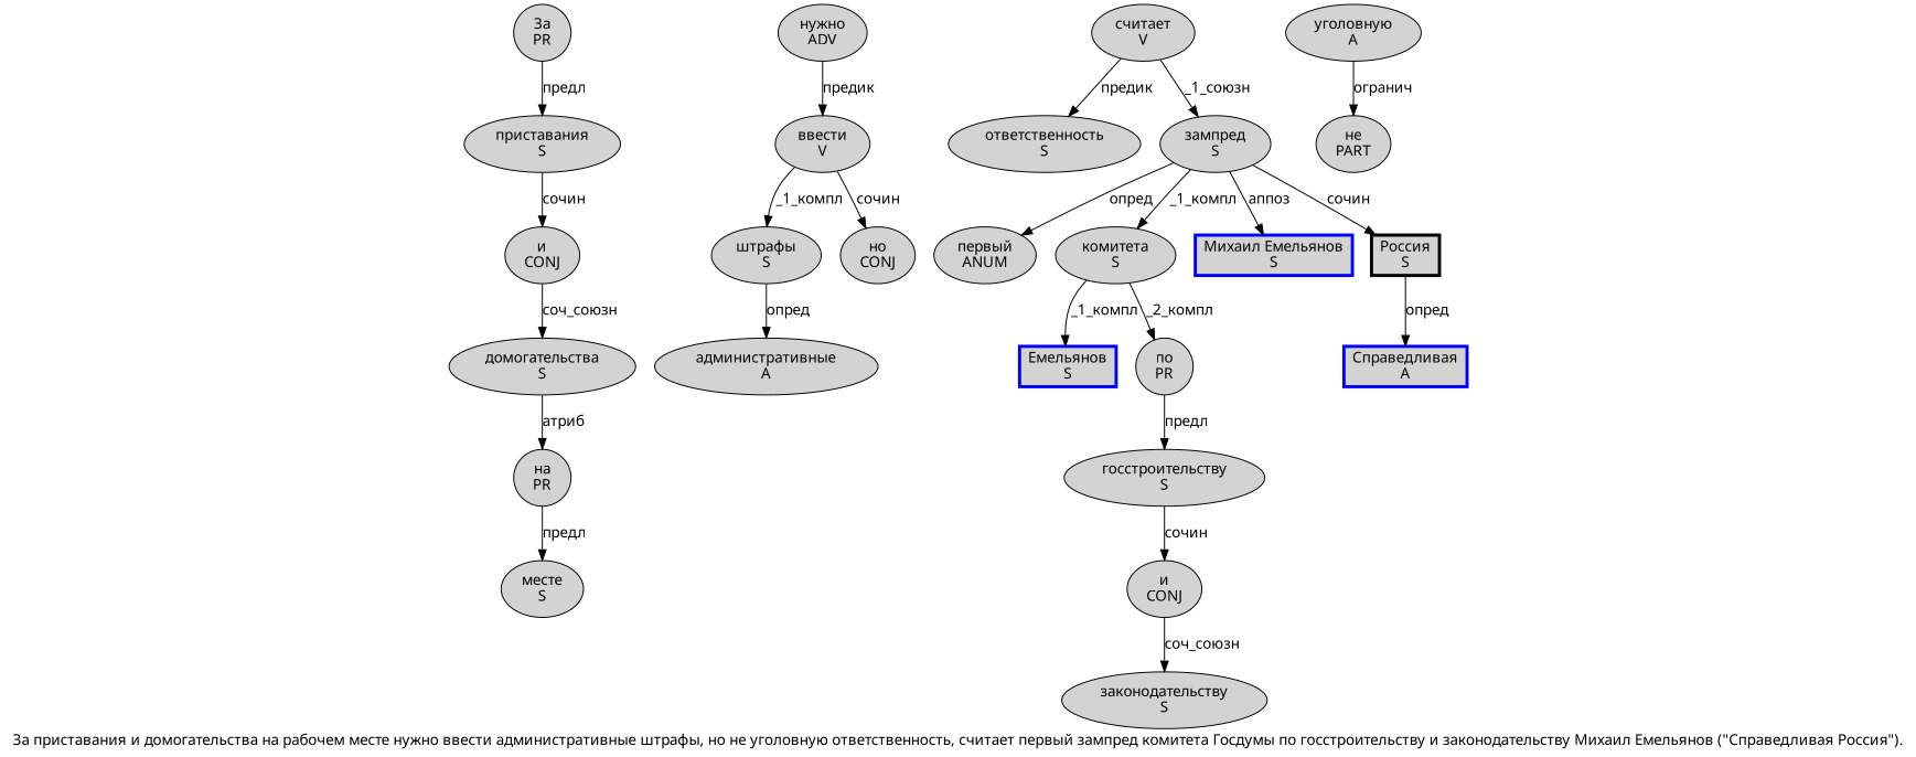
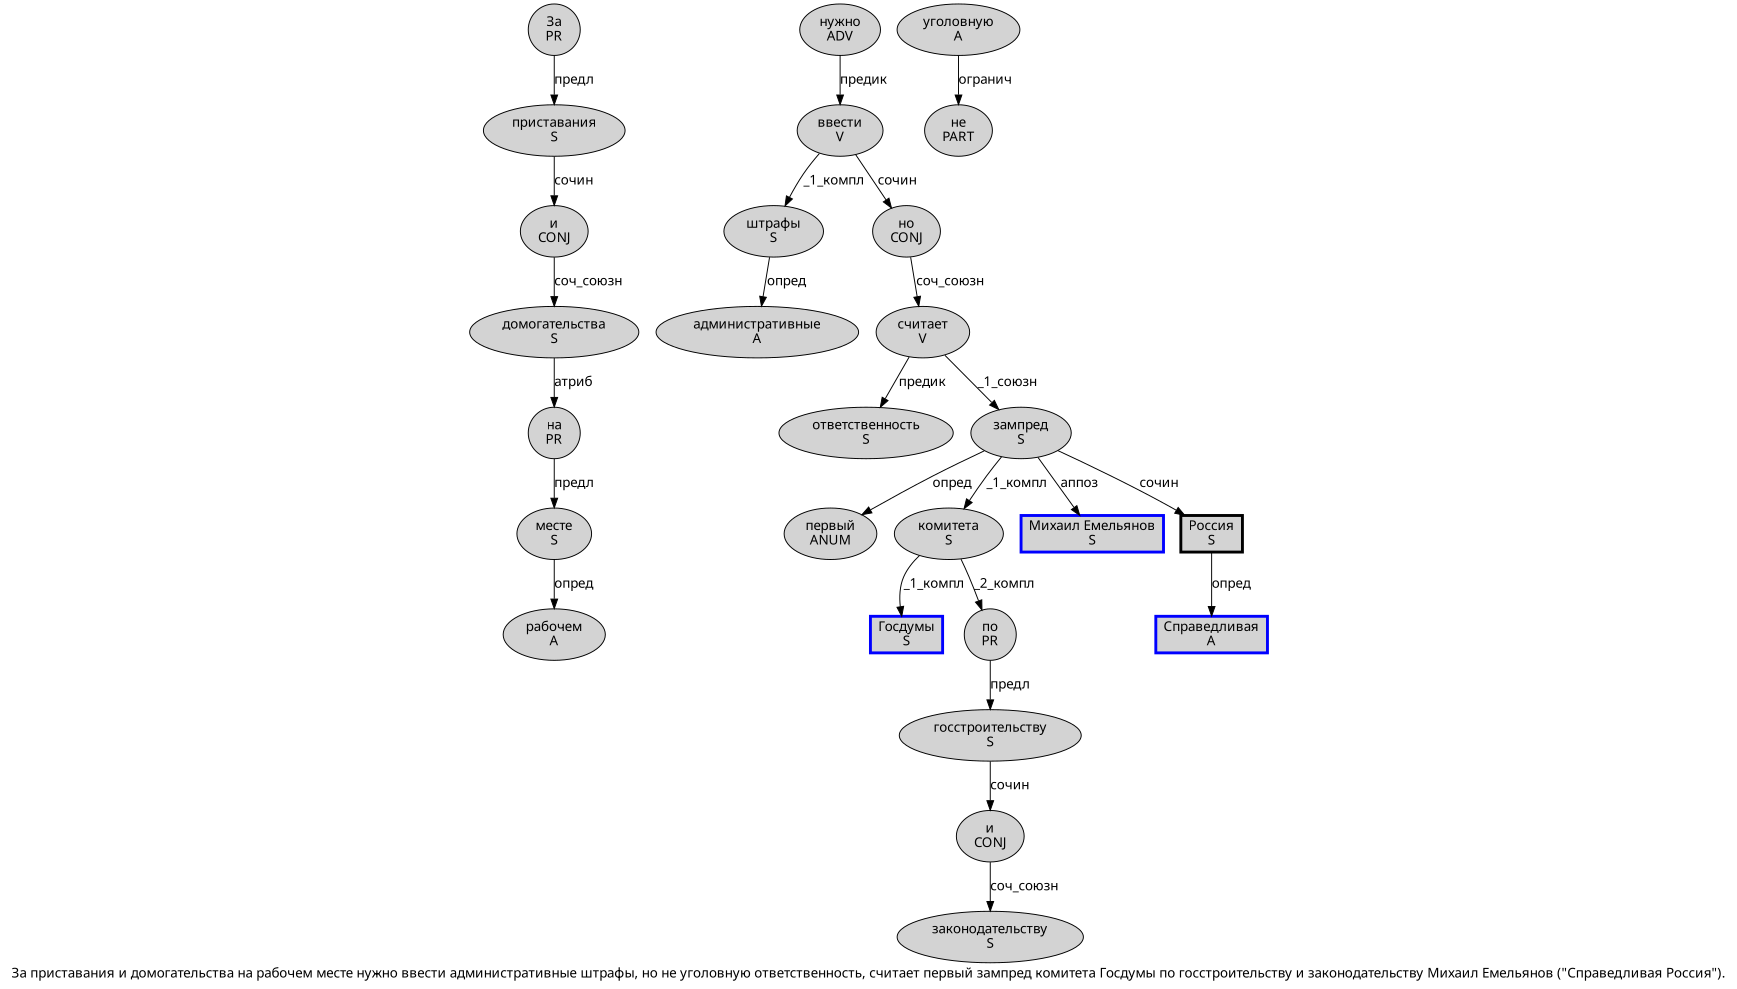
  digraph {
    fontname="Noto Sans"
    label="За приставания и домогательства на рабочем месте нужно ввести административные штрафы, но не уголовную ответственность, считает первый зампред комитета Госдумы по госстроительству и законодательству Михаил Емельянов (\"Справедливая Россия\")."
    node [fillcolor=lightgray fontname="Noto Sans" penwidth=1 shape=ellipse style=filled]
    edge [fontname="Noto Sans"]
    n1 [label="За\nPR"]
    n2 [label="приставания\nS"]
    n3 [label="и\nCONJ"]
    n4 [label="домогательства\nS"]
    n5 [label="на\nPR"]
    n6 [label="месте\nS"]
+   n7 [label="рабочем\nA"]
    n8 [label="нужно\nADV"]
    n9 [label="ввести\nV"]
    n10 [label="штрафы\nS"]
    n11 [label="но\nCONJ"]
    n12 [label="административные\nA"]
    n13 [label="считает\nV"]
    n14 [label="ответственность\nS"]
    n15 [label="зампред\nS"]
    n16 [label="не\nPART"]
    n17 [label="уголовную\nA"]
    n18 [label="первый\nANUM"]
    n19 [label="комитета\nS"]
    n20 [color=blue label="Михаил Емельянов\nS" penwidth=3 shape=box]
    n21 [color=black label="Россия\nS" penwidth=3 shape=box]
-   n22 [color=blue label="Емельянов\nS" penwidth=3 shape=box]
+   n22 [color=blue label="Госдумы\nS" penwidth=3 shape=box]
    n23 [label="по\nPR"]
    n24 [color=blue label="Справедливая\nA" penwidth=3 shape=box]
    n25 [label="госстроительству\nS"]
    n26 [label="и\nCONJ"]
    n27 [label="законодательству\nS"]
    n1 -> n2 [label="предл"]
    n2 -> n3 [label="сочин"]
    n3 -> n4 [label="соч_союзн"]
    n4 -> n5 [label="атриб"]
    n5 -> n6 [label="предл"]
+   n6 -> n7 [label="опред"]
    n8 -> n9 [label="предик"]
    n9 -> n10 [label="_1_компл"]
    n9 -> n11 [label="сочин"]
    n10 -> n12 [label="опред"]
+   n11 -> n13 [label="соч_союзн"]
    n13 -> n14 [label="предик"]
    n13 -> n15 [label="_1_союзн"]
    n15 -> n18 [label="опред"]
    n15 -> n19 [label="_1_компл"]
    n15 -> n20 [label="аппоз"]
    n15 -> n21 [label="сочин"]
    n17 -> n16 [label="огранич"]
    n19 -> n22 [label="_1_компл"]
    n19 -> n23 [label="_2_компл"]
    n21 -> n24 [label="опред"]
    n23 -> n25 [label="предл"]
    n25 -> n26 [label="сочин"]
    n26 -> n27 [label="соч_союзн"]
  }
